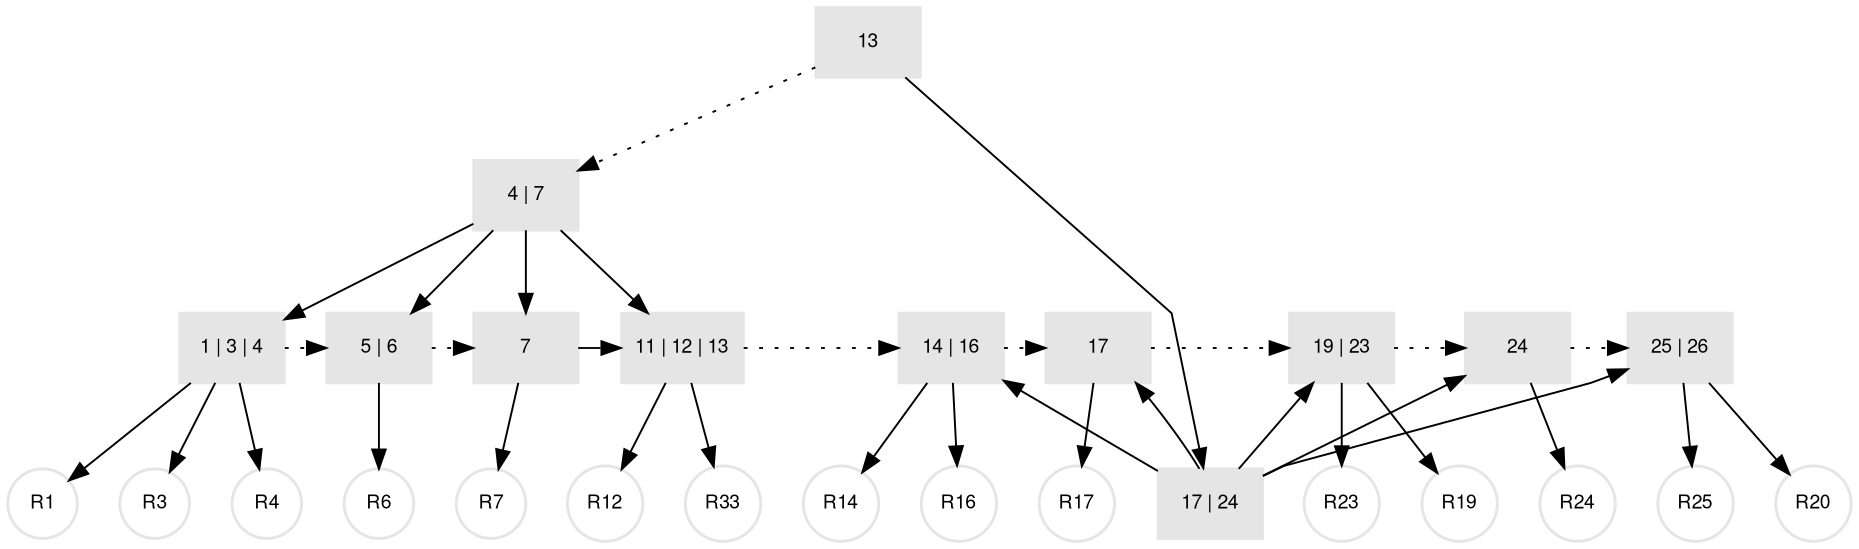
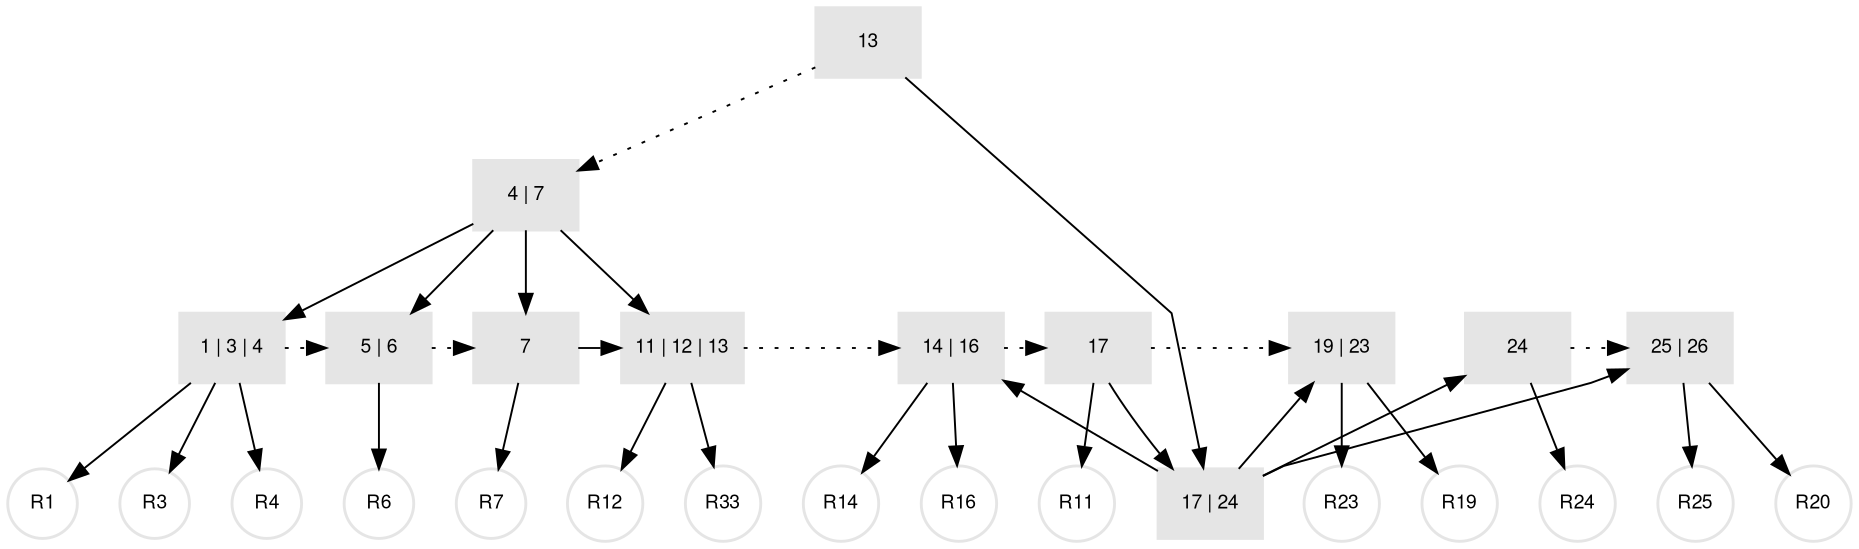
  digraph {
    fontname="Helvetica,Arial,sans-serif"
    nodesep=0.3
    rankdir=TB
    ranksep=0.6
    splines=polyline
    node [color=gray90 fontname="Helvetica,Arial,sans-serif" fontsize=10 margin="0.1,0.05" penwidth=1.5 shape=circle style=filled fillcolor=white]
    edge [color=black fontname="Helvetica,Arial,sans-serif" fontsize=9]
    n1 [label="1 | 3 | 4" shape=box fillcolor=""]
    n2 [label="5 | 6" shape=box fillcolor=""]
    n3 [label=7 shape=box fillcolor=""]
    n4 [label="11 | 12 | 13" shape=box fillcolor=""]
    n5 [label="14 | 16" shape=box fillcolor=""]
    n6 [label=17 shape=box fillcolor=""]
    n7 [label="19 | 23" shape=box fillcolor=""]
    n8 [label=24 shape=box fillcolor=""]
    n9 [label="25 | 26" shape=box fillcolor=""]
    n10 [label=R1]
    n11 [label=R3]
    n12 [label=R4]
    n13 [label=R6]
    n14 [label=R7]
    n15 [label=R12]
    n16 [label=R33]
    n17 [label=R14]
    n18 [label=R16]
-   n19 [label=R17]
+   n19 [label=R11]
    n20 [label=R19]
    n21 [label=R23]
    n22 [label=R24]
    n23 [label=R25]
    n24 [label=R20]
    n25 [label=13 shape=box fillcolor=""]
    n26 [label="4 | 7" shape=box fillcolor=""]
    n27 [label="17 | 24" shape=box fillcolor=""]
    subgraph sub_1 {
      rank=same
      n1
      n2
      n3
      n4
      n5
      n6
      n7
      n8
      n9
    }
    n1 -> n2 [style=dotted]
    n1 -> n10
    n1 -> n11
    n1 -> n12
    n2 -> n3 [style=dotted]
    n2 -> n13
    n3 -> n4 [style=solid]
    n3 -> n14
    n4 -> n5 [style=dotted]
    n4 -> n15
    n4 -> n16
    n5 -> n6 [style=dotted]
    n5 -> n17
    n5 -> n18
    n6 -> n7 [style=dotted]
    n6 -> n19
-   n7 -> n8 [style=dotted]
    n7 -> n20
    n7 -> n21
    n8 -> n9 [style=dotted]
    n8 -> n22
    n9 -> n23
    n9 -> n24
    n25 -> n26 [style=dotted]
    n25 -> n27
    n26 -> n1
    n26 -> n2
    n26 -> n3
    n26 -> n4
    n27 -> n5
-   n27 -> n6
+   n6 -> n27
    n27 -> n7
    n27 -> n8
    n27 -> n9
  }
